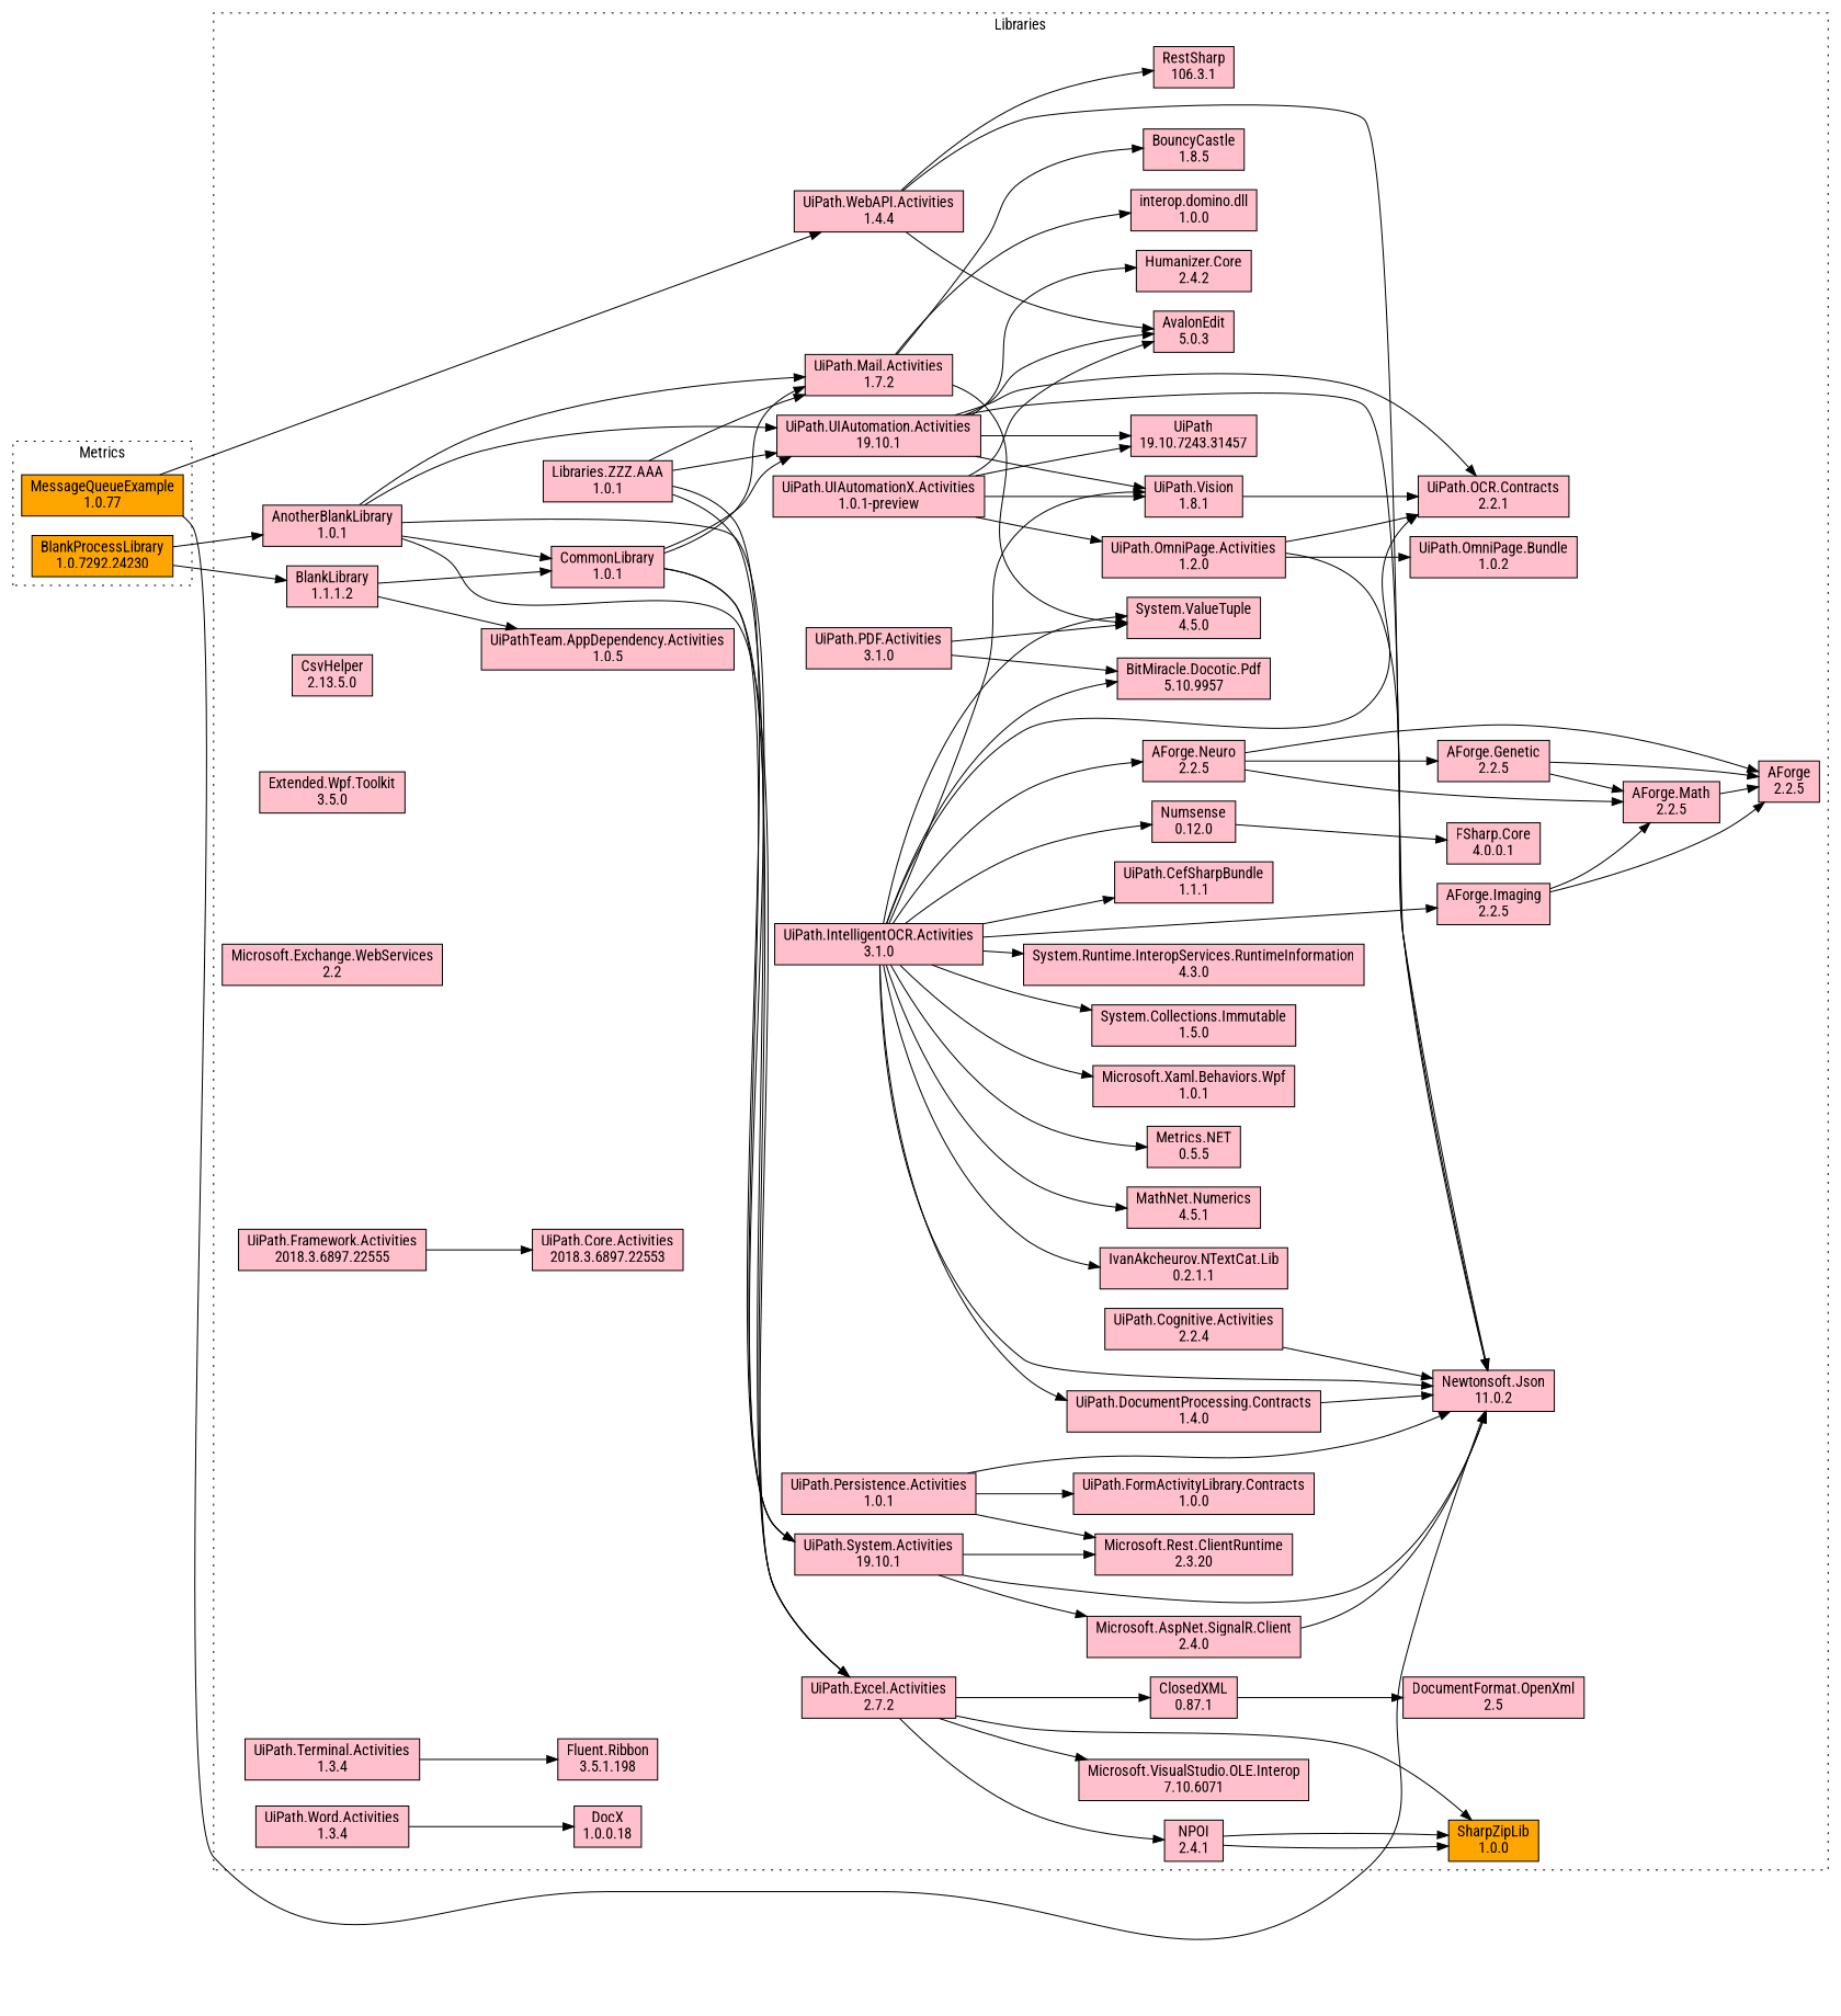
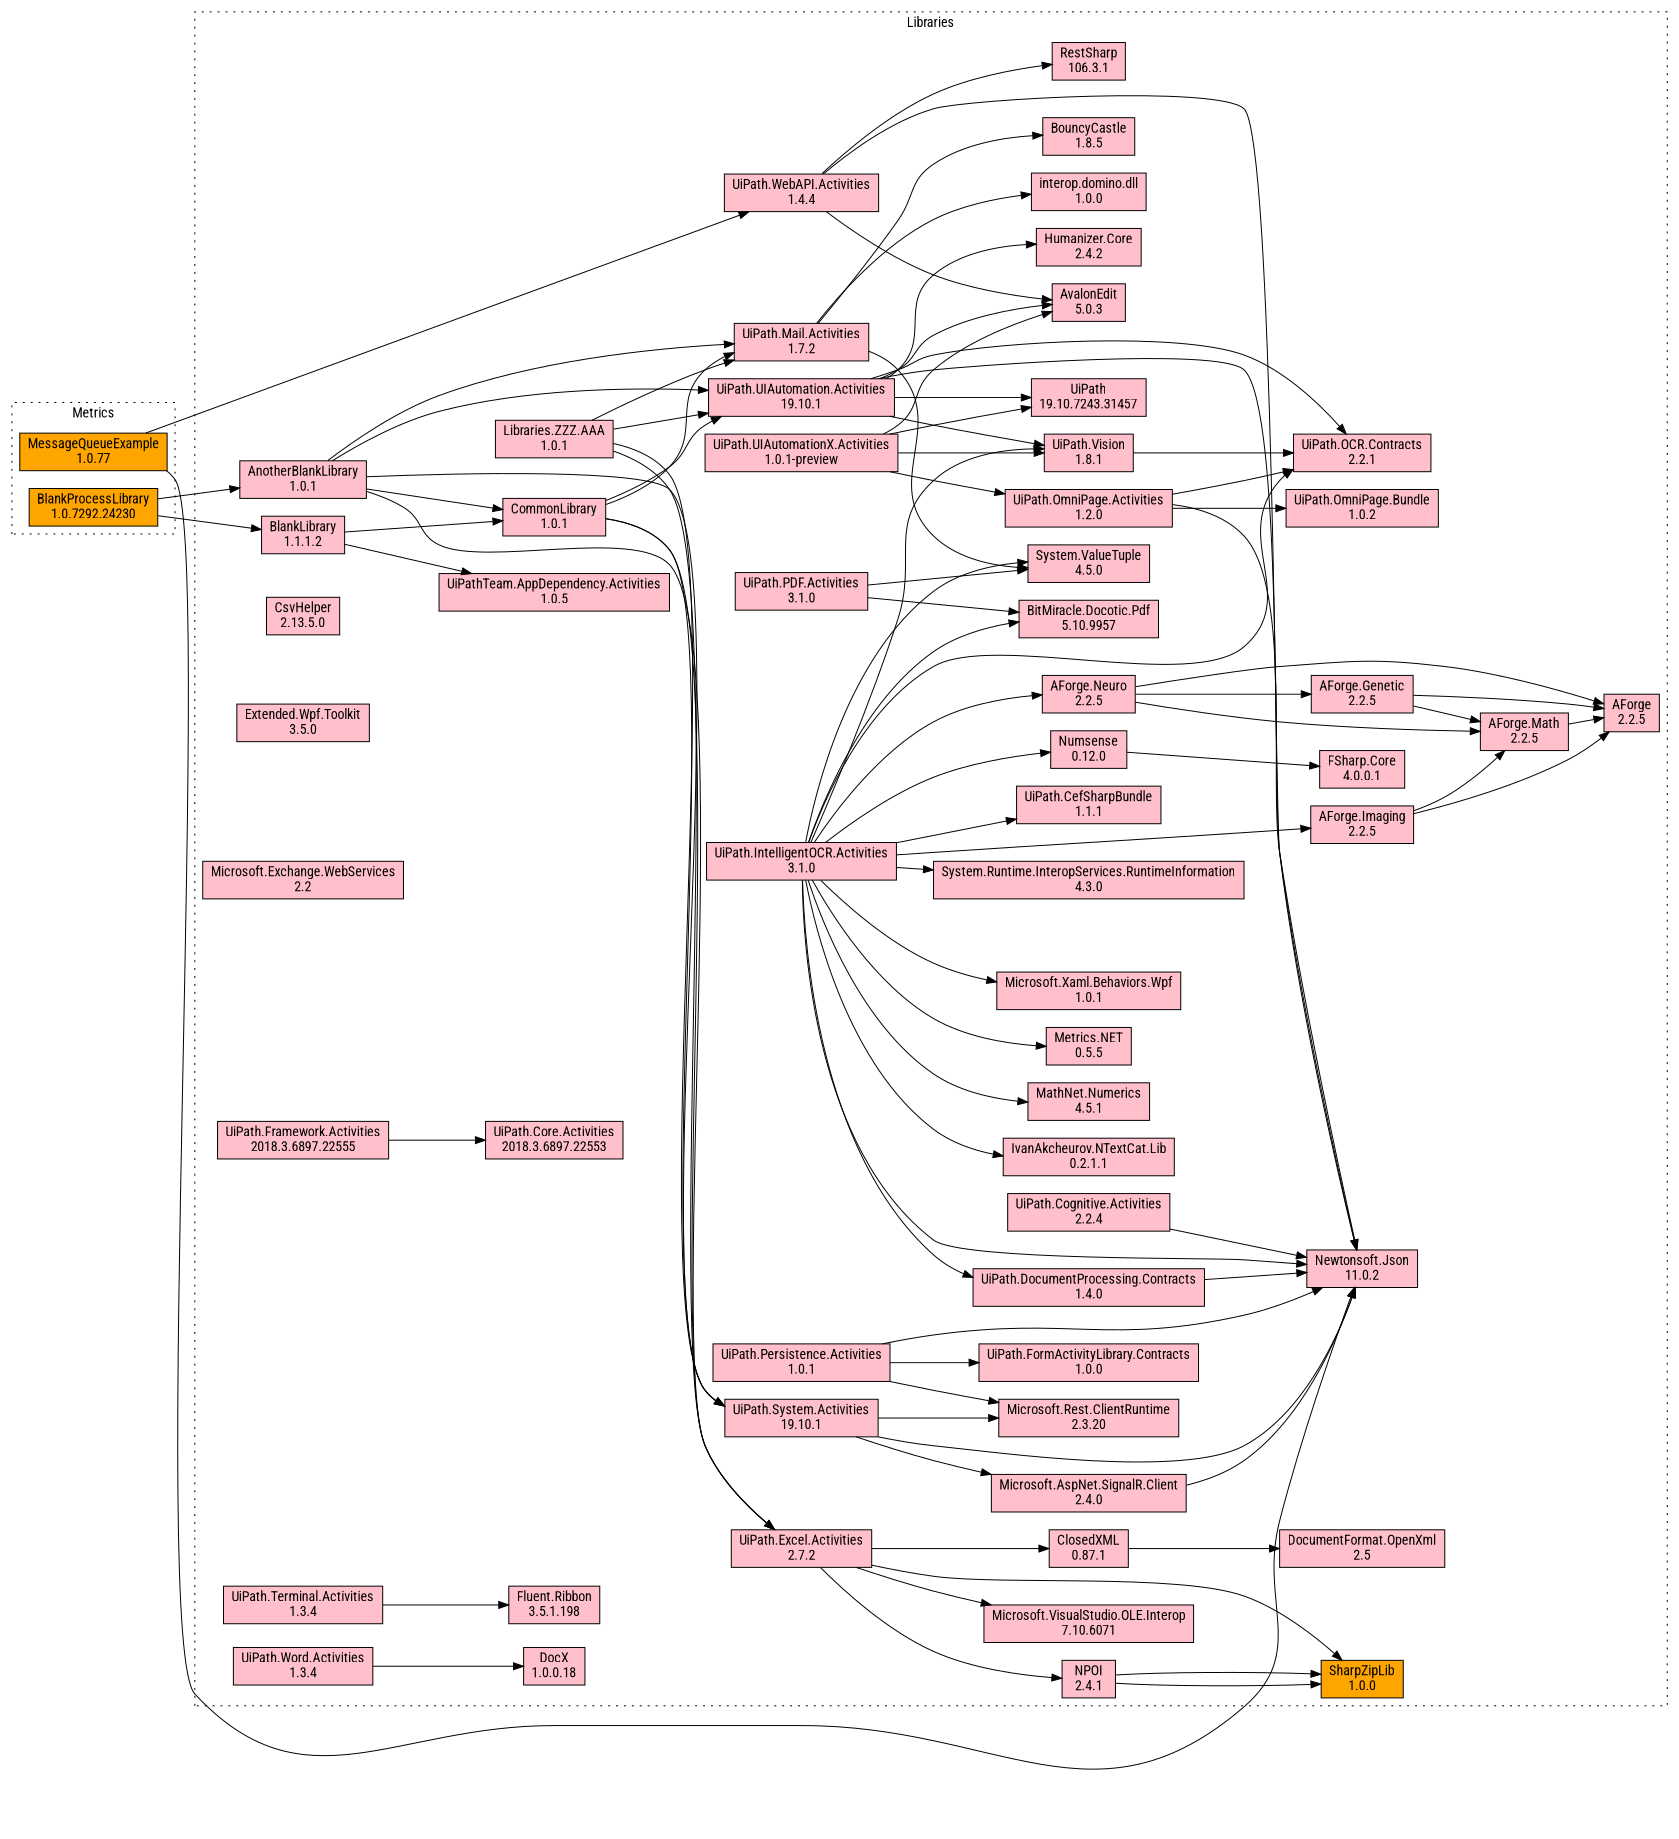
  digraph {
    fontname="Roboto Condensed"
    rankdir=LR
    node [color=black fillcolor=pink fontcolor=black fontname="Roboto Condensed" shape=box style=filled]
    edge [fontname="Roboto Condensed"]
    "BlankProcessLibrary\n1.0.7292.24230" [fillcolor=orange]
    "MessageQueueExample\n1.0.77" [fillcolor=orange]
    "AForge\n2.2.5"
    "AForge.Genetic\n2.2.5"
    "AForge.Imaging\n2.2.5"
    "AForge.Math\n2.2.5"
    "AForge.Neuro\n2.2.5"
    "AnotherBlankLibrary\n1.0.1"
    "AvalonEdit\n5.0.3"
    "BitMiracle.Docotic.Pdf\n5.10.9957"
    "BlankLibrary\n1.1.1.2"
    "BouncyCastle\n1.8.5"
    "ClosedXML\n0.87.1"
    "CommonLibrary\n1.0.1"
    "CsvHelper\n2.13.5.0"
    "DocumentFormat.OpenXml\n2.5"
    "DocX\n1.0.0.18"
    "Extended.Wpf.Toolkit\n3.5.0"
    "Fluent.Ribbon\n3.5.1.198"
    "FSharp.Core\n4.0.0.1"
    "Humanizer.Core\n2.4.2"
    "interop.domino.dll\n1.0.0"
    "IvanAkcheurov.NTextCat.Lib\n0.2.1.1"
    "Libraries.ZZZ.AAA\n1.0.1"
    "MathNet.Numerics\n4.5.1"
    "Metrics.NET\n0.5.5"
    "Microsoft.AspNet.SignalR.Client\n2.4.0"
    "Microsoft.Exchange.WebServices\n2.2"
    "Microsoft.Rest.ClientRuntime\n2.3.20"
    "Microsoft.VisualStudio.OLE.Interop\n7.10.6071"
    "Microsoft.Xaml.Behaviors.Wpf\n1.0.1"
    "Newtonsoft.Json\n11.0.2"
    "NPOI\n2.4.1"
    "Numsense\n0.12.0"
    "RestSharp\n106.3.1"
    "SharpZipLib\n1.0.0" [fillcolor=orange]
-   "System.Collections.Immutable\n1.5.0"
    "System.Runtime.InteropServices.RuntimeInformation\n4.3.0"
    "System.ValueTuple\n4.5.0"
    "UiPath\n19.10.7243.31457"
    "UiPath.CefSharpBundle\n1.1.1"
    "UiPath.Cognitive.Activities\n2.2.4"
    "UiPath.Core.Activities\n2018.3.6897.22553"
    "UiPath.DocumentProcessing.Contracts\n1.4.0"
    "UiPath.Excel.Activities\n2.7.2"
    "UiPath.FormActivityLibrary.Contracts\n1.0.0"
    "UiPath.Framework.Activities\n2018.3.6897.22555"
    "UiPath.IntelligentOCR.Activities\n3.1.0"
    "UiPath.Mail.Activities\n1.7.2"
    "UiPath.OCR.Contracts\n2.2.1"
    "UiPath.OmniPage.Activities\n1.2.0"
    "UiPath.OmniPage.Bundle\n1.0.2"
    "UiPath.PDF.Activities\n3.1.0"
    "UiPath.Persistence.Activities\n1.0.1"
    "UiPath.System.Activities\n19.10.1"
    "UiPath.Terminal.Activities\n1.3.4"
    "UiPath.UIAutomation.Activities\n19.10.1"
    "UiPath.UIAutomationX.Activities\n1.0.1-preview"
    "UiPath.Vision\n1.8.1"
    "UiPath.WebAPI.Activities\n1.4.4"
    "UiPath.Word.Activities\n1.3.4"
    "UiPathTeam.AppDependency.Activities\n1.0.5"
    subgraph cluster_1 {
      label=Metrics
      style=dotted
      "BlankProcessLibrary\n1.0.7292.24230"
      "MessageQueueExample\n1.0.77"
    }
    subgraph cluster_2 {
      label=Libraries
      style=dotted
      "AForge\n2.2.5"
      "AForge.Genetic\n2.2.5"
      "AForge.Imaging\n2.2.5"
      "AForge.Math\n2.2.5"
      "AForge.Neuro\n2.2.5"
      "AnotherBlankLibrary\n1.0.1"
      "AvalonEdit\n5.0.3"
      "BitMiracle.Docotic.Pdf\n5.10.9957"
      "BlankLibrary\n1.1.1.2"
      "BouncyCastle\n1.8.5"
      "ClosedXML\n0.87.1"
      "CommonLibrary\n1.0.1"
      "CsvHelper\n2.13.5.0"
      "DocumentFormat.OpenXml\n2.5"
      "DocX\n1.0.0.18"
      "Extended.Wpf.Toolkit\n3.5.0"
      "Fluent.Ribbon\n3.5.1.198"
      "FSharp.Core\n4.0.0.1"
      "Humanizer.Core\n2.4.2"
      "interop.domino.dll\n1.0.0"
      "IvanAkcheurov.NTextCat.Lib\n0.2.1.1"
      "Libraries.ZZZ.AAA\n1.0.1"
      "MathNet.Numerics\n4.5.1"
      "Metrics.NET\n0.5.5"
      "Microsoft.AspNet.SignalR.Client\n2.4.0"
      "Microsoft.Exchange.WebServices\n2.2"
      "Microsoft.Rest.ClientRuntime\n2.3.20"
      "Microsoft.VisualStudio.OLE.Interop\n7.10.6071"
      "Microsoft.Xaml.Behaviors.Wpf\n1.0.1"
      "Newtonsoft.Json\n11.0.2"
      "NPOI\n2.4.1"
      "Numsense\n0.12.0"
      "RestSharp\n106.3.1"
      "SharpZipLib\n1.0.0"
-     "System.Collections.Immutable\n1.5.0"
      "System.Runtime.InteropServices.RuntimeInformation\n4.3.0"
      "System.ValueTuple\n4.5.0"
      "UiPath\n19.10.7243.31457"
      "UiPath.CefSharpBundle\n1.1.1"
      "UiPath.Cognitive.Activities\n2.2.4"
      "UiPath.Core.Activities\n2018.3.6897.22553"
      "UiPath.DocumentProcessing.Contracts\n1.4.0"
      "UiPath.Excel.Activities\n2.7.2"
      "UiPath.FormActivityLibrary.Contracts\n1.0.0"
      "UiPath.Framework.Activities\n2018.3.6897.22555"
      "UiPath.IntelligentOCR.Activities\n3.1.0"
      "UiPath.Mail.Activities\n1.7.2"
      "UiPath.OCR.Contracts\n2.2.1"
      "UiPath.OmniPage.Activities\n1.2.0"
      "UiPath.OmniPage.Bundle\n1.0.2"
      "UiPath.PDF.Activities\n3.1.0"
      "UiPath.Persistence.Activities\n1.0.1"
      "UiPath.System.Activities\n19.10.1"
      "UiPath.Terminal.Activities\n1.3.4"
      "UiPath.UIAutomation.Activities\n19.10.1"
      "UiPath.UIAutomationX.Activities\n1.0.1-preview"
      "UiPath.Vision\n1.8.1"
      "UiPath.WebAPI.Activities\n1.4.4"
      "UiPath.Word.Activities\n1.3.4"
      "UiPathTeam.AppDependency.Activities\n1.0.5"
    }
    "BlankProcessLibrary\n1.0.7292.24230" -> "AnotherBlankLibrary\n1.0.1"
    "BlankProcessLibrary\n1.0.7292.24230" -> "BlankLibrary\n1.1.1.2"
    "MessageQueueExample\n1.0.77" -> "Newtonsoft.Json\n11.0.2"
    "MessageQueueExample\n1.0.77" -> "UiPath.WebAPI.Activities\n1.4.4"
    "AForge.Genetic\n2.2.5" -> "AForge\n2.2.5"
    "AForge.Genetic\n2.2.5" -> "AForge.Math\n2.2.5"
    "AForge.Imaging\n2.2.5" -> "AForge\n2.2.5"
    "AForge.Imaging\n2.2.5" -> "AForge.Math\n2.2.5"
    "AForge.Math\n2.2.5" -> "AForge\n2.2.5"
    "AForge.Neuro\n2.2.5" -> "AForge\n2.2.5"
    "AForge.Neuro\n2.2.5" -> "AForge.Genetic\n2.2.5"
    "AForge.Neuro\n2.2.5" -> "AForge.Math\n2.2.5"
    "AnotherBlankLibrary\n1.0.1" -> "CommonLibrary\n1.0.1"
    "AnotherBlankLibrary\n1.0.1" -> "UiPath.Excel.Activities\n2.7.2"
    "AnotherBlankLibrary\n1.0.1" -> "UiPath.Mail.Activities\n1.7.2"
    "AnotherBlankLibrary\n1.0.1" -> "UiPath.System.Activities\n19.10.1"
    "AnotherBlankLibrary\n1.0.1" -> "UiPath.UIAutomation.Activities\n19.10.1"
    "BlankLibrary\n1.1.1.2" -> "CommonLibrary\n1.0.1"
    "BlankLibrary\n1.1.1.2" -> "UiPathTeam.AppDependency.Activities\n1.0.5"
    "ClosedXML\n0.87.1" -> "DocumentFormat.OpenXml\n2.5"
    "CommonLibrary\n1.0.1" -> "UiPath.Excel.Activities\n2.7.2"
    "CommonLibrary\n1.0.1" -> "UiPath.Mail.Activities\n1.7.2"
    "CommonLibrary\n1.0.1" -> "UiPath.System.Activities\n19.10.1"
    "CommonLibrary\n1.0.1" -> "UiPath.UIAutomation.Activities\n19.10.1"
    "Libraries.ZZZ.AAA\n1.0.1" -> "UiPath.Excel.Activities\n2.7.2"
    "Libraries.ZZZ.AAA\n1.0.1" -> "UiPath.Mail.Activities\n1.7.2"
    "Libraries.ZZZ.AAA\n1.0.1" -> "UiPath.System.Activities\n19.10.1"
    "Libraries.ZZZ.AAA\n1.0.1" -> "UiPath.UIAutomation.Activities\n19.10.1"
    "Microsoft.AspNet.SignalR.Client\n2.4.0" -> "Newtonsoft.Json\n11.0.2"
    "NPOI\n2.4.1" -> "SharpZipLib\n1.0.0"
    "NPOI\n2.4.1" -> "SharpZipLib\n1.0.0"
    "Numsense\n0.12.0" -> "FSharp.Core\n4.0.0.1"
    "UiPath.Cognitive.Activities\n2.2.4" -> "Newtonsoft.Json\n11.0.2"
    "UiPath.DocumentProcessing.Contracts\n1.4.0" -> "Newtonsoft.Json\n11.0.2"
    "UiPath.Excel.Activities\n2.7.2" -> "ClosedXML\n0.87.1"
    "UiPath.Excel.Activities\n2.7.2" -> "Microsoft.VisualStudio.OLE.Interop\n7.10.6071"
    "UiPath.Excel.Activities\n2.7.2" -> "NPOI\n2.4.1"
    "UiPath.Excel.Activities\n2.7.2" -> "SharpZipLib\n1.0.0"
    "UiPath.Framework.Activities\n2018.3.6897.22555" -> "UiPath.Core.Activities\n2018.3.6897.22553"
    "UiPath.IntelligentOCR.Activities\n3.1.0" -> "AForge.Imaging\n2.2.5"
    "UiPath.IntelligentOCR.Activities\n3.1.0" -> "AForge.Neuro\n2.2.5"
    "UiPath.IntelligentOCR.Activities\n3.1.0" -> "BitMiracle.Docotic.Pdf\n5.10.9957"
    "UiPath.IntelligentOCR.Activities\n3.1.0" -> "IvanAkcheurov.NTextCat.Lib\n0.2.1.1"
    "UiPath.IntelligentOCR.Activities\n3.1.0" -> "MathNet.Numerics\n4.5.1"
    "UiPath.IntelligentOCR.Activities\n3.1.0" -> "Metrics.NET\n0.5.5"
    "UiPath.IntelligentOCR.Activities\n3.1.0" -> "Microsoft.Xaml.Behaviors.Wpf\n1.0.1"
    "UiPath.IntelligentOCR.Activities\n3.1.0" -> "Newtonsoft.Json\n11.0.2"
    "UiPath.IntelligentOCR.Activities\n3.1.0" -> "Numsense\n0.12.0"
-   "UiPath.IntelligentOCR.Activities\n3.1.0" -> "System.Collections.Immutable\n1.5.0"
    "UiPath.IntelligentOCR.Activities\n3.1.0" -> "System.Runtime.InteropServices.RuntimeInformation\n4.3.0"
    "UiPath.IntelligentOCR.Activities\n3.1.0" -> "System.ValueTuple\n4.5.0"
    "UiPath.IntelligentOCR.Activities\n3.1.0" -> "UiPath.CefSharpBundle\n1.1.1"
    "UiPath.IntelligentOCR.Activities\n3.1.0" -> "UiPath.DocumentProcessing.Contracts\n1.4.0"
    "UiPath.IntelligentOCR.Activities\n3.1.0" -> "UiPath.OCR.Contracts\n2.2.1"
    "UiPath.IntelligentOCR.Activities\n3.1.0" -> "UiPath.Vision\n1.8.1"
    "UiPath.Mail.Activities\n1.7.2" -> "BouncyCastle\n1.8.5"
    "UiPath.Mail.Activities\n1.7.2" -> "interop.domino.dll\n1.0.0"
    "UiPath.Mail.Activities\n1.7.2" -> "System.ValueTuple\n4.5.0"
    "UiPath.OmniPage.Activities\n1.2.0" -> "Newtonsoft.Json\n11.0.2"
    "UiPath.OmniPage.Activities\n1.2.0" -> "UiPath.OCR.Contracts\n2.2.1"
    "UiPath.OmniPage.Activities\n1.2.0" -> "UiPath.OmniPage.Bundle\n1.0.2"
    "UiPath.PDF.Activities\n3.1.0" -> "BitMiracle.Docotic.Pdf\n5.10.9957"
    "UiPath.PDF.Activities\n3.1.0" -> "System.ValueTuple\n4.5.0"
    "UiPath.Persistence.Activities\n1.0.1" -> "Microsoft.Rest.ClientRuntime\n2.3.20"
    "UiPath.Persistence.Activities\n1.0.1" -> "Newtonsoft.Json\n11.0.2"
    "UiPath.Persistence.Activities\n1.0.1" -> "UiPath.FormActivityLibrary.Contracts\n1.0.0"
    "UiPath.System.Activities\n19.10.1" -> "Microsoft.AspNet.SignalR.Client\n2.4.0"
    "UiPath.System.Activities\n19.10.1" -> "Microsoft.Rest.ClientRuntime\n2.3.20"
    "UiPath.System.Activities\n19.10.1" -> "Newtonsoft.Json\n11.0.2"
    "UiPath.Terminal.Activities\n1.3.4" -> "Fluent.Ribbon\n3.5.1.198"
    "UiPath.UIAutomation.Activities\n19.10.1" -> "AvalonEdit\n5.0.3"
    "UiPath.UIAutomation.Activities\n19.10.1" -> "Humanizer.Core\n2.4.2"
    "UiPath.UIAutomation.Activities\n19.10.1" -> "Newtonsoft.Json\n11.0.2"
    "UiPath.UIAutomation.Activities\n19.10.1" -> "UiPath\n19.10.7243.31457"
    "UiPath.UIAutomation.Activities\n19.10.1" -> "UiPath.OCR.Contracts\n2.2.1"
    "UiPath.UIAutomation.Activities\n19.10.1" -> "UiPath.Vision\n1.8.1"
    "UiPath.UIAutomationX.Activities\n1.0.1-preview" -> "AvalonEdit\n5.0.3"
    "UiPath.UIAutomationX.Activities\n1.0.1-preview" -> "UiPath\n19.10.7243.31457"
    "UiPath.UIAutomationX.Activities\n1.0.1-preview" -> "UiPath.OmniPage.Activities\n1.2.0"
    "UiPath.UIAutomationX.Activities\n1.0.1-preview" -> "UiPath.Vision\n1.8.1"
    "UiPath.Vision\n1.8.1" -> "UiPath.OCR.Contracts\n2.2.1"
    "UiPath.WebAPI.Activities\n1.4.4" -> "AvalonEdit\n5.0.3"
    "UiPath.WebAPI.Activities\n1.4.4" -> "Newtonsoft.Json\n11.0.2"
    "UiPath.WebAPI.Activities\n1.4.4" -> "RestSharp\n106.3.1"
    "UiPath.Word.Activities\n1.3.4" -> "DocX\n1.0.0.18"
  }
